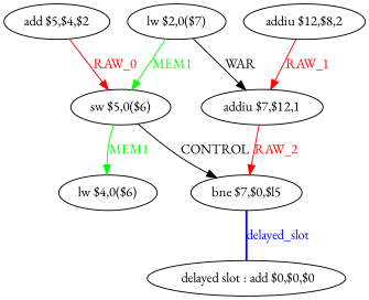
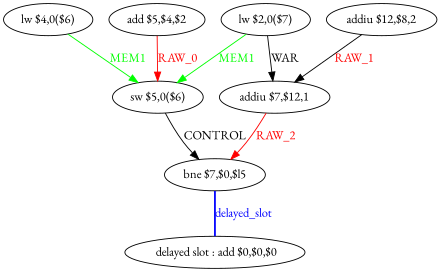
  digraph {
    fontname="EB Garamond"
    node [fontname="EB Garamond" shape=ellipse]
    edge [color=red fontcolor=red fontname="EB Garamond"]
    n1 [label=" delayed slot : add $0,$0,$0"]
    n2 [label="bne $7,$0,$l5"]
    n3 [label="lw $4,0($6)"]
    n4 [label="sw $5,0($6)"]
    n5 [label="add $5,$4,$2"]
    n6 [label="lw $2,0($7)"]
    n7 [label="addiu $7,$12,1"]
    n8 [label="addiu $12,$8,2"]
    n2 -> n1 [color=blue dir=none fontcolor=blue label=delayed_slot style=bold]
-   n4 -> n3 [color=green fontcolor=green label=MEM1]
+   n3 -> n4 [color=green fontcolor=green label=MEM1]
    n4 -> n2 [label=CONTROL color="" fontcolor=""]
    n5 -> n4 [label=RAW_0]
    n6 -> n4 [color=green fontcolor=green label=MEM1]
    n6 -> n7 [label=WAR color="" fontcolor=""]
    n7 -> n2 [label=RAW_2]
-   n8 -> n7 [label=RAW_1]
+   n8 -> n7 [color=black label=RAW_1]
  }
